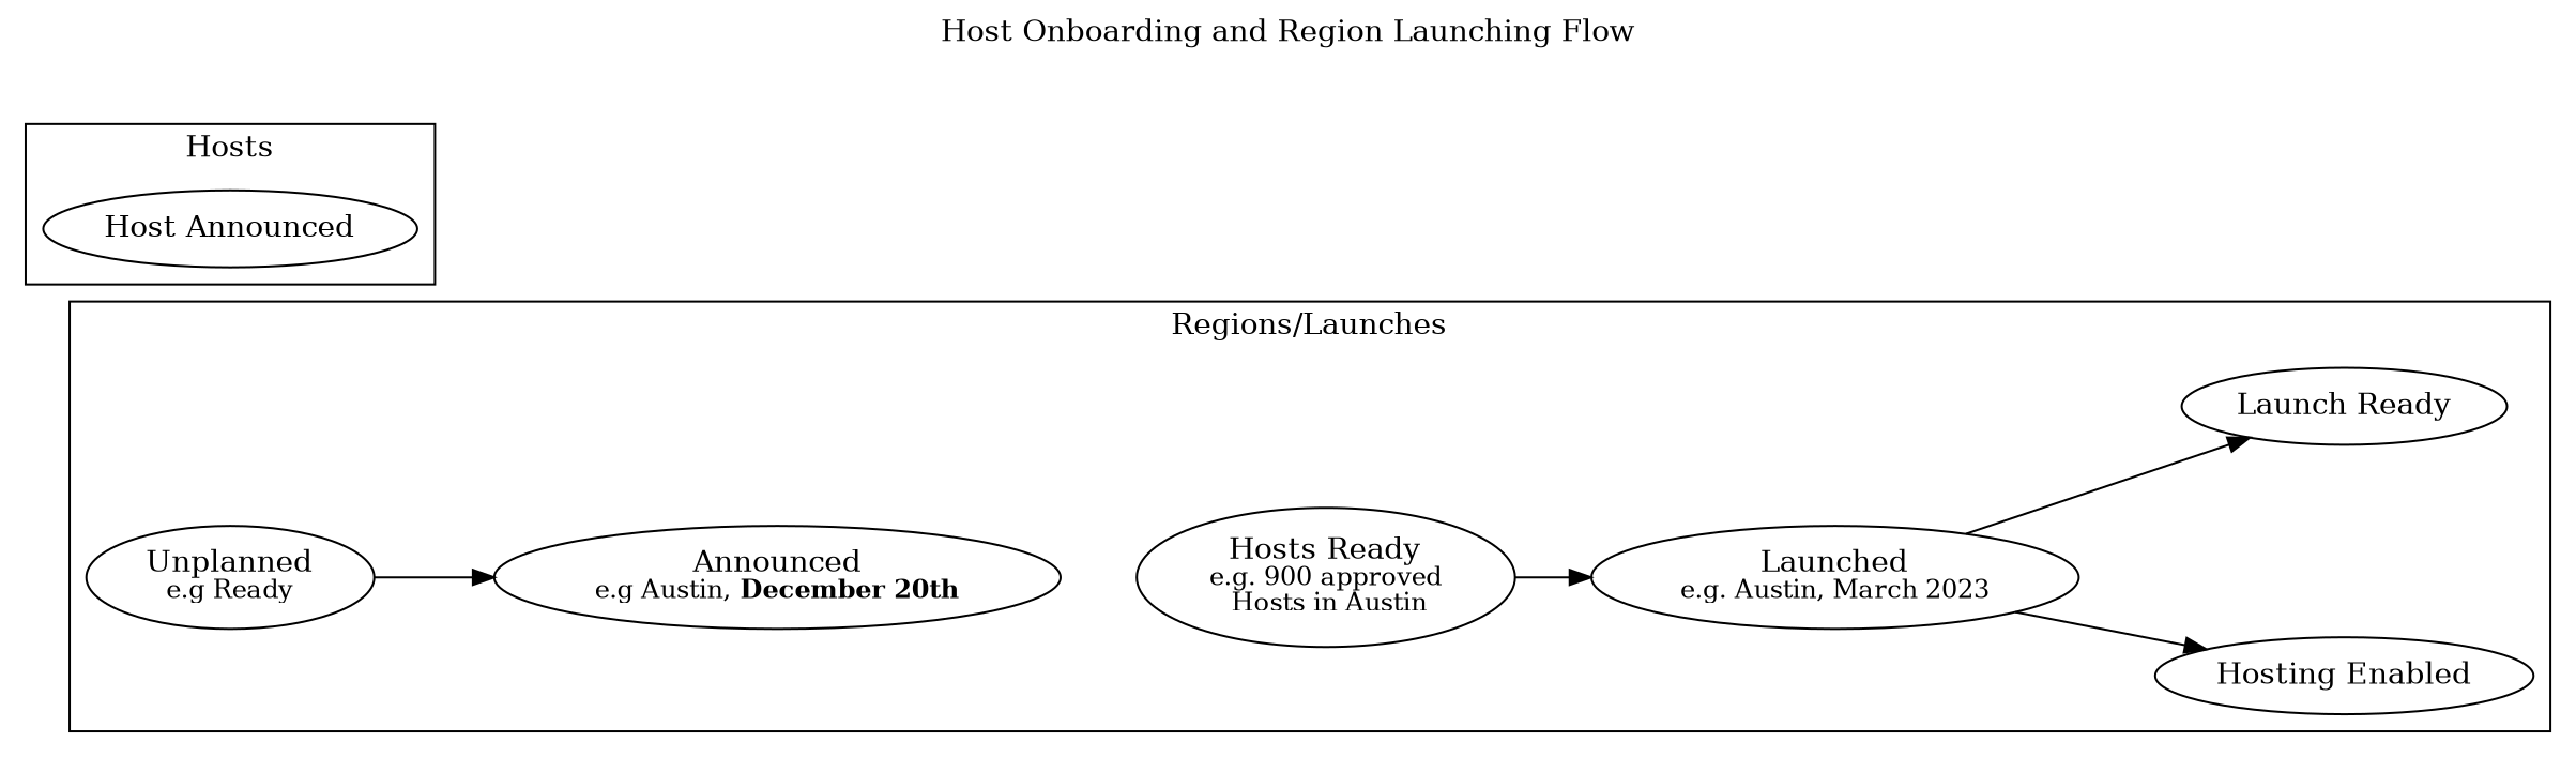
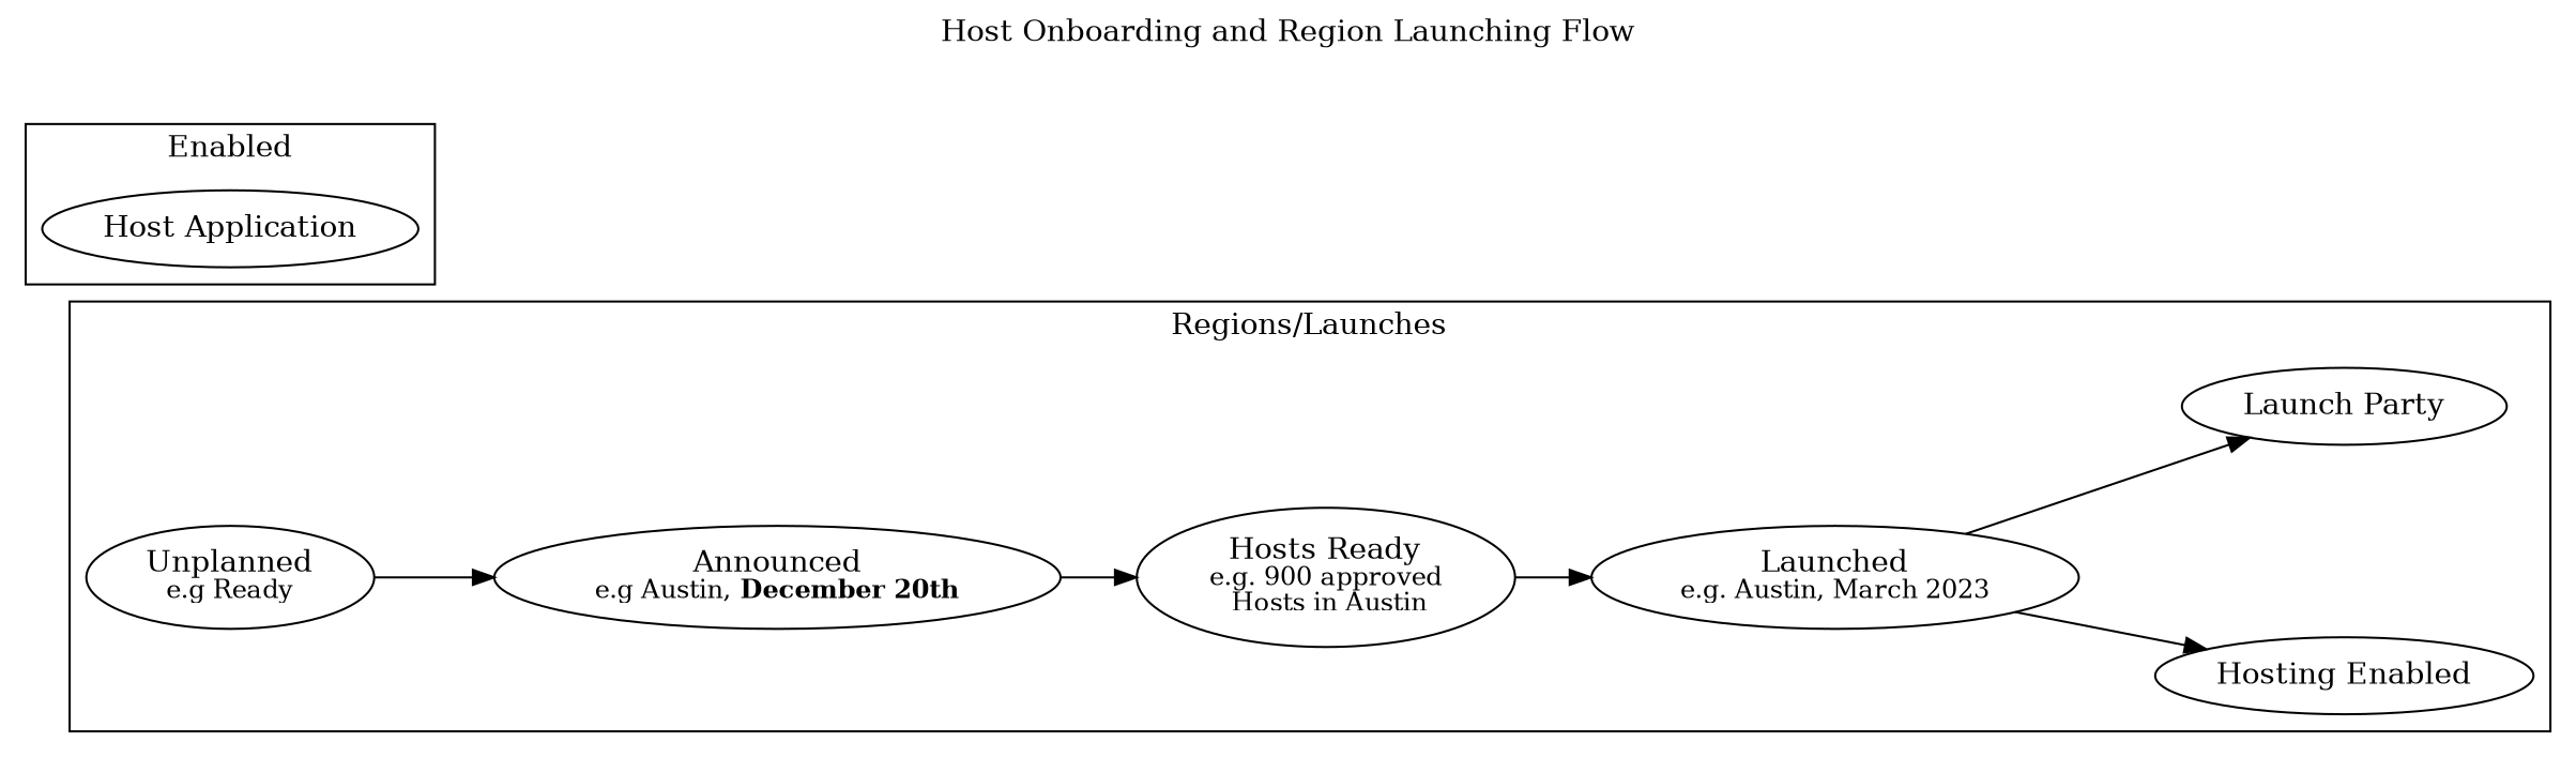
  digraph {
    compound=true
    label="Host Onboarding and Region Launching Flow"
    labelloc=t
    nodesep=1.25
    rankdir=LR
    n1 [label=<Unplanned<br/><FONT POINT-SIZE="12">e.g Ready</FONT>>]
    n2 [label=<Announced<br/><FONT POINT-SIZE="12">e.g Austin, <B>December 20th</B></FONT>>]
    n3 [label=<Hosts Ready<br/><FONT POINT-SIZE="12">e.g. 900 approved<br/> Hosts in Austin</FONT>>]
    n4 [label=<Launched<br/><FONT POINT-SIZE="12">e.g. Austin, March 2023</FONT>>]
    n5 [label="Hosting Enabled"]
-   n6 [label="Launch Ready"]
-   n7 [label="Host Announced"]
+   n6 [label="Launch Party"]
+   n7 [label="Host Application"]
    subgraph cluster_1 {
      label="Regions/Launches"
      n1
      n2
      n3
      n4
      n5
      n6
    }
    subgraph cluster_2 {
-     label=Hosts
+     label=Enabled
      n7
    }
    n1 -> n2
+   n2 -> n3
    n3 -> n4
    n4 -> n5
    n4 -> n6
  }
